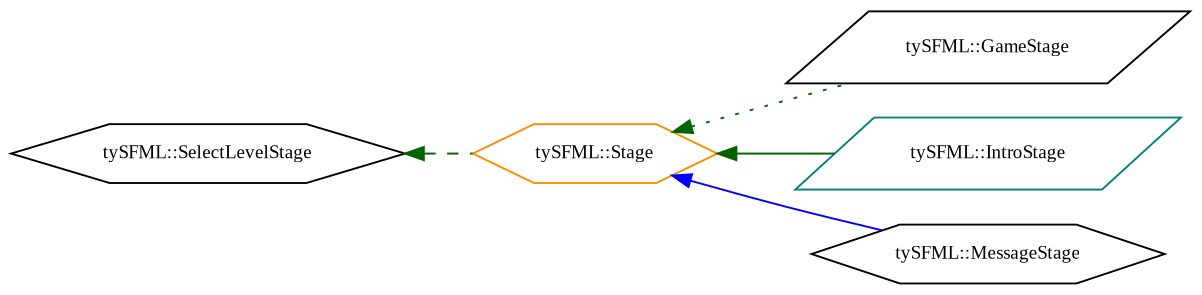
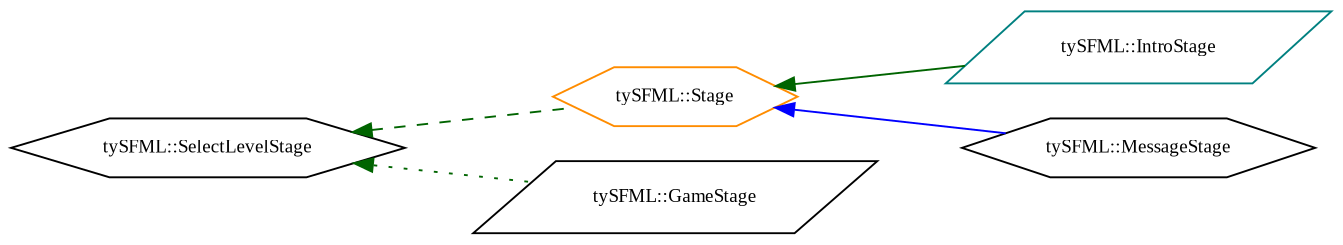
  digraph {
    fontname="Liberation Serif"
    rankdir=LR
    node [color=black fillcolor=white fontname="Liberation Serif" fontsize=10 shape=hexagon style=filled]
    edge [color=darkgreen dir=back fontname="Liberation Serif" fontsize=10 labelfontname=Helvetica labelfontsize=10 style=solid]
    n1 [color=darkorange height=0.2 label="tySFML::Stage" width=0.4]
    n2 [height=0.2 label="tySFML::GameStage" shape=parallelogram width=0.4]
    n3 [color=teal height=0.2 label="tySFML::IntroStage" shape=parallelogram width=0.4]
    n4 [height=0.2 label="tySFML::MessageStage" width=0.4]
    n5 [height=0.2 label="tySFML::SelectLevelStage" width=0.4]
-   n1 -> n2 [style=dotted]
+   n5 -> n2 [style=dotted]
    n1 -> n3
    n1 -> n4 [color=blue]
    n5 -> n1 [style=dashed]
  }
